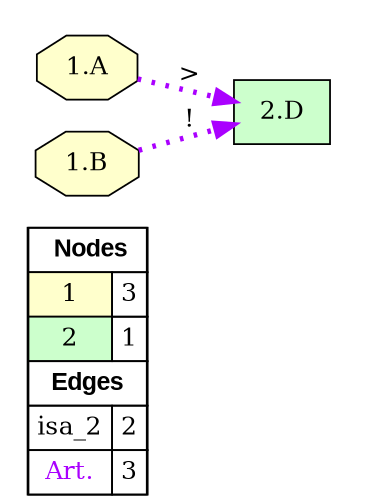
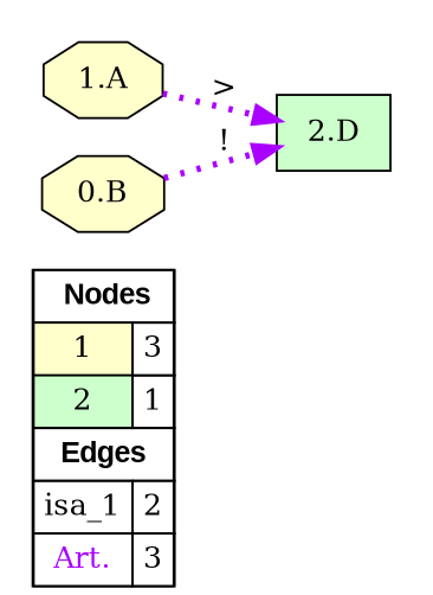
  digraph {
    rankdir=LR
    node [fillcolor="#FFFFCC" shape=box style=filled]
    edge [color="#AA00FF" constraint=true penwidth=3 style=dotted]
-   n1 [fillcolor=white label=<   <TABLE BORDER="0" CELLBORDER="1" CELLSPACING="0" CELLPADDING="4">  <TR> <TD COLSPAN="2"><font face="Arial Black"> Nodes</font></TD> </TR>  <TR>   <TD bgcolor="#FFFFCC">1</TD>   <TD>3</TD>   </TR>  <TR>   <TD bgcolor="#CCFFCC">2</TD>   <TD>1</TD>   </TR>  <TR> <TD COLSPAN="2"><font face = "Arial Black"> Edges </font></TD> </TR>  <TR>   <TD><font color ="#000000">isa_2</font></TD>   <TD>2</TD>   </TR>  <TR>   <TD><font color ="#AA00FF">Art.</font></TD>   <TD>3</TD>   </TR>  </TABLE>   > margin=0 style=""]
+   n1 [fillcolor=white label=<   <TABLE BORDER="0" CELLBORDER="1" CELLSPACING="0" CELLPADDING="4">  <TR> <TD COLSPAN="2"><font face="Arial Black"> Nodes</font></TD> </TR>  <TR>   <TD bgcolor="#FFFFCC">1</TD>   <TD>3</TD>   </TR>  <TR>   <TD bgcolor="#CCFFCC">2</TD>   <TD>1</TD>   </TR>  <TR> <TD COLSPAN="2"><font face = "Arial Black"> Edges </font></TD> </TR>  <TR>   <TD><font color ="#000000">isa_1</font></TD>   <TD>2</TD>   </TR>  <TR>   <TD><font color ="#AA00FF">Art.</font></TD>   <TD>3</TD>   </TR>  </TABLE>   > margin=0 style=""]
    "2.D" [fillcolor="#CCFFCC"]
    "1.A" [shape=octagon]
-   "1.B" [shape=octagon]
+   "1.B" [shape=octagon label="0.B"]
    subgraph sub_1 {
      rank=min
      n1
    }
    subgraph cluster_2 {
      style=invis
      "2.D"
    }
    subgraph cluster_3 {
      style=invis
      "1.A"
      "1.B"
    }
    "1.A" -> "2.D" [label=">"]
    "1.B" -> "2.D" [label="!"]
  }
